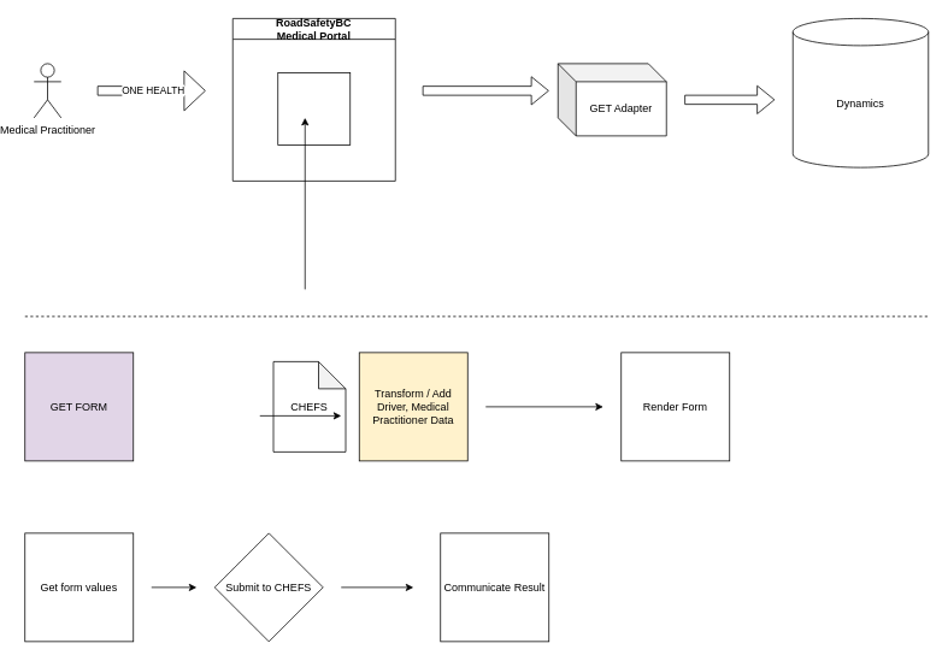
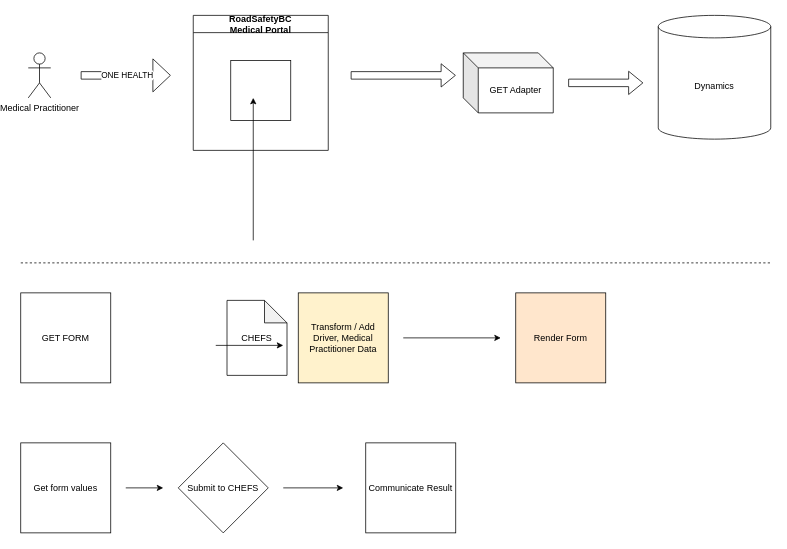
  <mxCell id="0" />
  <mxCell id="1" parent="0" />
  <mxCell id="2" value="Medical Practitioner" style="shape=umlActor;verticalLabelPosition=bottom;verticalAlign=top;html=1;outlineConnect=0;" vertex="1" parent="1"><mxGeometry x="30" y="70" width="30" height="60" as="geometry" /></mxCell>
  <mxCell id="3" value="RoadSafetyBC&lt;br&gt;Medical Portal" style="swimlane;whiteSpace=wrap;html=1;" vertex="1" parent="1"><mxGeometry x="250" y="20" width="180" height="180" as="geometry" /></mxCell>
  <mxCell id="4" value="" style="whiteSpace=wrap;html=1;aspect=fixed;" vertex="1" parent="3"><mxGeometry x="50" y="60" width="80" height="80" as="geometry" /></mxCell>
  <mxCell id="5" value="" style="endArrow=classic;html=1;rounded=0;" edge="1" parent="3"><mxGeometry width="50" height="50" relative="1" as="geometry"><mxPoint x="80" y="300" as="sourcePoint" /><mxPoint x="80" y="110" as="targetPoint" /></mxGeometry></mxCell>
  <mxCell id="6" value="" style="shape=flexArrow;endArrow=classic;html=1;rounded=0;endWidth=33;endSize=7.44;" edge="1" parent="1"><mxGeometry width="50" height="50" relative="1" as="geometry"><mxPoint x="100" y="100" as="sourcePoint" /><mxPoint x="220" y="100" as="targetPoint" /></mxGeometry></mxCell>
  <mxCell id="7" value="ONE HEALTH" style="edgeLabel;html=1;align=center;verticalAlign=middle;resizable=0;points=[];" vertex="1" connectable="0" parent="6"><mxGeometry x="0.017" y="1" relative="1" as="geometry"><mxPoint as="offset" /></mxGeometry></mxCell>
  <mxCell id="8" value="CHEFS" style="shape=note;whiteSpace=wrap;html=1;backgroundOutline=1;darkOpacity=0.05;" vertex="1" parent="1"><mxGeometry x="295" y="400" width="80" height="100" as="geometry" /></mxCell>
  <mxCell id="9" value="" style="shape=flexArrow;endArrow=classic;html=1;rounded=0;" edge="1" parent="1"><mxGeometry width="50" height="50" relative="1" as="geometry"><mxPoint x="460" y="100" as="sourcePoint" /><mxPoint x="600" y="100" as="targetPoint" /></mxGeometry></mxCell>
  <mxCell id="10" value="Dynamics" style="shape=cylinder3;whiteSpace=wrap;html=1;boundedLbl=1;backgroundOutline=1;size=15;" vertex="1" parent="1"><mxGeometry x="870" y="20" width="150" height="165" as="geometry" /></mxCell>
  <mxCell id="11" value="GET Adapter" style="shape=cube;whiteSpace=wrap;html=1;boundedLbl=1;backgroundOutline=1;darkOpacity=0.05;darkOpacity2=0.1;" vertex="1" parent="1"><mxGeometry x="610" y="70" width="120" height="80" as="geometry" /></mxCell>
  <mxCell id="12" value="" style="shape=flexArrow;endArrow=classic;html=1;rounded=0;" edge="1" parent="1"><mxGeometry width="50" height="50" relative="1" as="geometry"><mxPoint x="750" y="110" as="sourcePoint" /><mxPoint x="850" y="110" as="targetPoint" /></mxGeometry></mxCell>
  <mxCell id="13" value="" style="endArrow=none;dashed=1;html=1;rounded=0;" edge="1" parent="1"><mxGeometry width="50" height="50" relative="1" as="geometry"><mxPoint x="20" y="350" as="sourcePoint" /><mxPoint x="1020" y="350" as="targetPoint" /></mxGeometry></mxCell>
- <mxCell id="14" value="GET FORM" style="whiteSpace=wrap;html=1;aspect=fixed;fillColor=#e1d5e7;" vertex="1" parent="1"><mxGeometry x="20" y="390" width="120" height="120" as="geometry" /></mxCell>
+ <mxCell id="14" value="GET FORM" style="whiteSpace=wrap;html=1;aspect=fixed;" vertex="1" parent="1"><mxGeometry x="20" y="390" width="120" height="120" as="geometry" /></mxCell>
  <mxCell id="15" value="Transform / Add Driver, Medical Practitioner Data" style="whiteSpace=wrap;html=1;aspect=fixed;fillColor=#fff2cc;" vertex="1" parent="1"><mxGeometry x="390" y="390" width="120" height="120" as="geometry" /></mxCell>
- <mxCell id="16" value="Render Form" style="whiteSpace=wrap;html=1;aspect=fixed;" vertex="1" parent="1"><mxGeometry x="680" y="390" width="120" height="120" as="geometry" /></mxCell>
+ <mxCell id="16" value="Render Form" style="whiteSpace=wrap;html=1;aspect=fixed;fillColor=#ffe6cc;" vertex="1" parent="1"><mxGeometry x="680" y="390" width="120" height="120" as="geometry" /></mxCell>
  <mxCell id="17" value="" style="endArrow=classic;html=1;rounded=0;" edge="1" parent="1"><mxGeometry width="50" height="50" relative="1" as="geometry"><mxPoint x="280" y="460" as="sourcePoint" /><mxPoint x="370" y="460" as="targetPoint" /></mxGeometry></mxCell>
  <mxCell id="18" value="" style="endArrow=classic;html=1;rounded=0;" edge="1" parent="1"><mxGeometry width="50" height="50" relative="1" as="geometry"><mxPoint x="530" y="450" as="sourcePoint" /><mxPoint x="660" y="450" as="targetPoint" /></mxGeometry></mxCell>
  <mxCell id="19" value="Get form values" style="whiteSpace=wrap;html=1;aspect=fixed;" vertex="1" parent="1"><mxGeometry x="20" y="590" width="120" height="120" as="geometry" /></mxCell>
  <mxCell id="20" value="Submit to CHEFS" style="rhombus;whiteSpace=wrap;html=1;aspect=fixed;" vertex="1" parent="1"><mxGeometry x="230" y="590" width="120" height="120" as="geometry" /></mxCell>
  <mxCell id="21" value="Communicate Result" style="whiteSpace=wrap;html=1;aspect=fixed;" vertex="1" parent="1"><mxGeometry x="480" y="590" width="120" height="120" as="geometry" /></mxCell>
  <mxCell id="22" value="" style="endArrow=classic;html=1;rounded=0;" edge="1" parent="1"><mxGeometry width="50" height="50" relative="1" as="geometry"><mxPoint x="160" y="650" as="sourcePoint" /><mxPoint x="210" y="650" as="targetPoint" /></mxGeometry></mxCell>
  <mxCell id="23" value="" style="endArrow=classic;html=1;rounded=0;" edge="1" parent="1"><mxGeometry width="50" height="50" relative="1" as="geometry"><mxPoint x="370" y="650" as="sourcePoint" /><mxPoint x="450" y="650" as="targetPoint" /></mxGeometry></mxCell>
